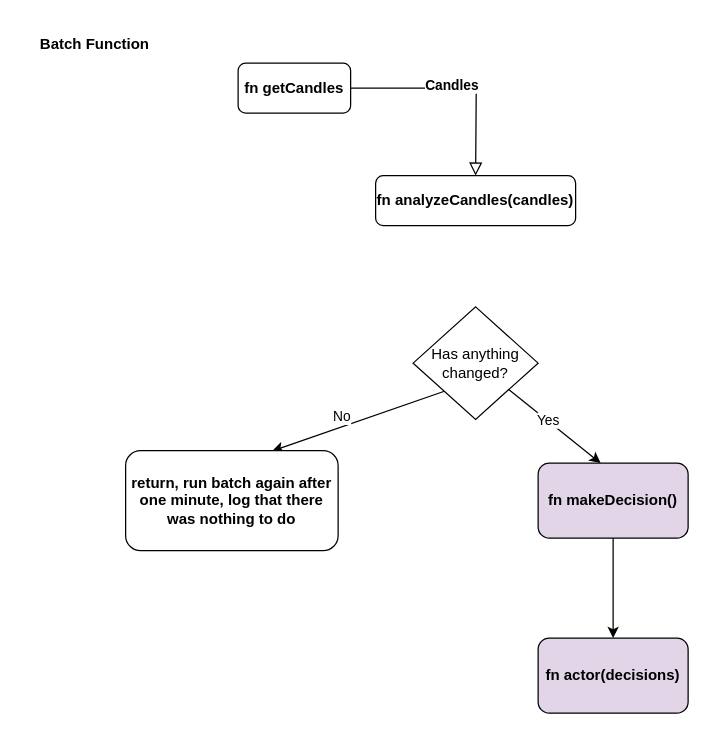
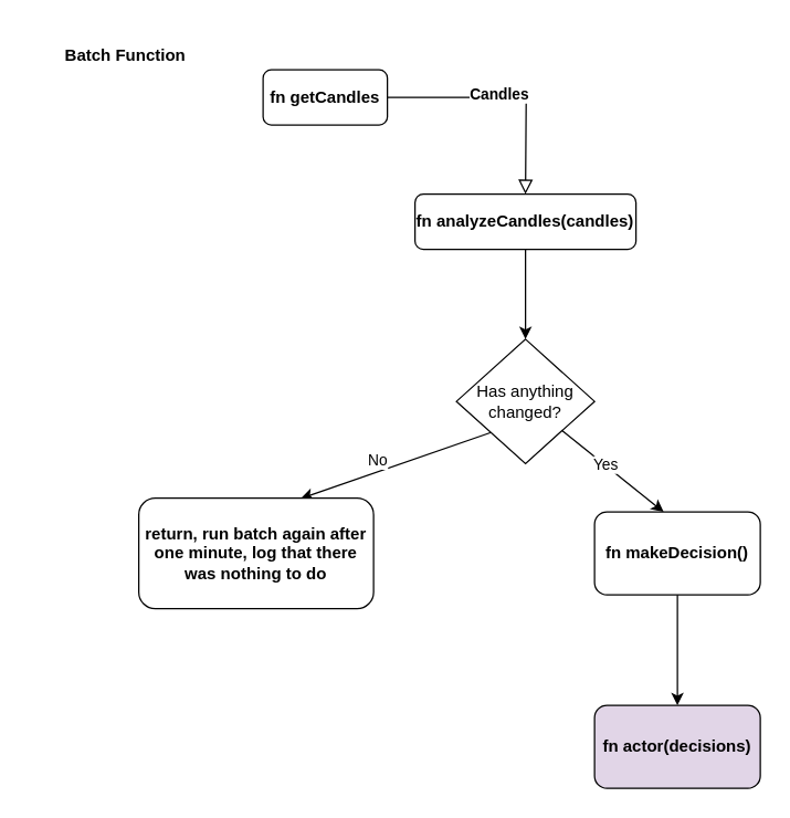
  <mxCell id="0" />
  <mxCell id="1" parent="0" />
  <mxCell id="2" value="" style="rounded=0;html=1;jettySize=auto;orthogonalLoop=1;fontSize=11;endArrow=block;endFill=0;endSize=8;strokeWidth=1;shadow=0;labelBackgroundColor=none;edgeStyle=orthogonalEdgeStyle;" parent="1" source="4" edge="1"><mxGeometry relative="1" as="geometry"><mxPoint x="380" y="140" as="targetPoint" /></mxGeometry></mxCell>
  <mxCell id="3" value="Candles&lt;br&gt;" style="edgeLabel;html=1;align=center;verticalAlign=middle;resizable=0;points=[];fontStyle=1" vertex="1" connectable="0" parent="2"><mxGeometry x="-0.058" y="3" relative="1" as="geometry"><mxPoint as="offset" /></mxGeometry></mxCell>
  <mxCell id="4" value="fn getCandles" style="rounded=1;whiteSpace=wrap;html=1;fontSize=12;glass=0;strokeWidth=1;shadow=0;fontStyle=1" parent="1" vertex="1"><mxGeometry x="190" y="50" width="90" height="40" as="geometry" /></mxCell>
- <mxCell id="5" value="Batch Function&lt;br&gt;" style="text;html=1;align=center;verticalAlign=middle;resizable=0;points=[];autosize=1;strokeColor=none;fillColor=none;fontStyle=1" vertex="1" parent="1"><mxGeometry x="20" y="20" width="110" height="30" as="geometry" /></mxCell>
+ <mxCell id="5" value="Batch Function&lt;br&gt;" style="text;html=1;align=center;verticalAlign=middle;resizable=0;points=[];autosize=1;strokeColor=none;fillColor=none;fontStyle=1" vertex="1" parent="1"><mxGeometry x="35" y="25" width="110" height="30" as="geometry" /></mxCell>
  <mxCell id="6" value="fn analyzeCandles(candles)" style="rounded=1;whiteSpace=wrap;html=1;fontSize=12;glass=0;strokeWidth=1;shadow=0;fontStyle=1" vertex="1" parent="1"><mxGeometry x="300" y="140" width="160" height="40" as="geometry" /></mxCell>
  <mxCell id="7" value="Has anything changed?" style="rhombus;whiteSpace=wrap;html=1;" vertex="1" parent="1"><mxGeometry x="330" y="245" width="100" height="90" as="geometry" /></mxCell>
+ <mxCell id="8" value="" style="endArrow=classic;html=1;rounded=0;entryX=0.5;entryY=0;entryDx=0;entryDy=0;exitX=0.5;exitY=1;exitDx=0;exitDy=0;" edge="1" parent="1" source="6" target="7"><mxGeometry width="50" height="50" relative="1" as="geometry"><mxPoint x="360" y="220" as="sourcePoint" /><mxPoint x="410" y="170" as="targetPoint" /></mxGeometry></mxCell>
  <mxCell id="9" value="" style="endArrow=classic;html=1;rounded=0;" edge="1" parent="1" source="7"><mxGeometry width="50" height="50" relative="1" as="geometry"><mxPoint x="550" y="350" as="sourcePoint" /><mxPoint x="480" y="370" as="targetPoint" /></mxGeometry></mxCell>
  <mxCell id="10" value="Yes&lt;br&gt;" style="edgeLabel;html=1;align=center;verticalAlign=middle;resizable=0;points=[];" vertex="1" connectable="0" parent="9"><mxGeometry x="-0.431" y="1" relative="1" as="geometry"><mxPoint x="9" y="8" as="offset" /></mxGeometry></mxCell>
  <mxCell id="11" value="" style="endArrow=classic;html=1;rounded=0;exitX=0;exitY=1;exitDx=0;exitDy=0;entryX=0.69;entryY=0.003;entryDx=0;entryDy=0;entryPerimeter=0;" edge="1" parent="1" source="7" target="13"><mxGeometry width="50" height="50" relative="1" as="geometry"><mxPoint x="300" y="300" as="sourcePoint" /><mxPoint x="220" y="350" as="targetPoint" /></mxGeometry></mxCell>
  <mxCell id="12" value="No&lt;br&gt;" style="edgeLabel;html=1;align=center;verticalAlign=middle;resizable=0;points=[];" vertex="1" connectable="0" parent="11"><mxGeometry x="0.367" y="1" relative="1" as="geometry"><mxPoint x="12" y="-14" as="offset" /></mxGeometry></mxCell>
  <mxCell id="13" value="return, run batch again after one minute, log that there was nothing to do&lt;br&gt;" style="rounded=1;whiteSpace=wrap;html=1;fontSize=12;glass=0;strokeWidth=1;shadow=0;fontStyle=1" vertex="1" parent="1"><mxGeometry x="100" y="360" width="170" height="80" as="geometry" /></mxCell>
- <mxCell id="14" value="fn makeDecision()" style="rounded=1;whiteSpace=wrap;html=1;fontStyle=1;fillColor=#e1d5e7;" vertex="1" parent="1"><mxGeometry x="430" y="370" width="120" height="60" as="geometry" /></mxCell>
+ <mxCell id="14" value="fn makeDecision()" style="rounded=1;whiteSpace=wrap;html=1;fontStyle=1" vertex="1" parent="1"><mxGeometry x="430" y="370" width="120" height="60" as="geometry" /></mxCell>
  <mxCell id="15" value="" style="endArrow=classic;html=1;rounded=0;exitX=0.5;exitY=1;exitDx=0;exitDy=0;" edge="1" parent="1" source="14"><mxGeometry width="50" height="50" relative="1" as="geometry"><mxPoint x="460" y="480" as="sourcePoint" /><mxPoint x="490" y="510" as="targetPoint" /></mxGeometry></mxCell>
  <mxCell id="16" value="fn actor(decisions)" style="rounded=1;whiteSpace=wrap;html=1;fontStyle=1;fillColor=#e1d5e7;" vertex="1" parent="1"><mxGeometry x="430" y="510" width="120" height="60" as="geometry" /></mxCell>
